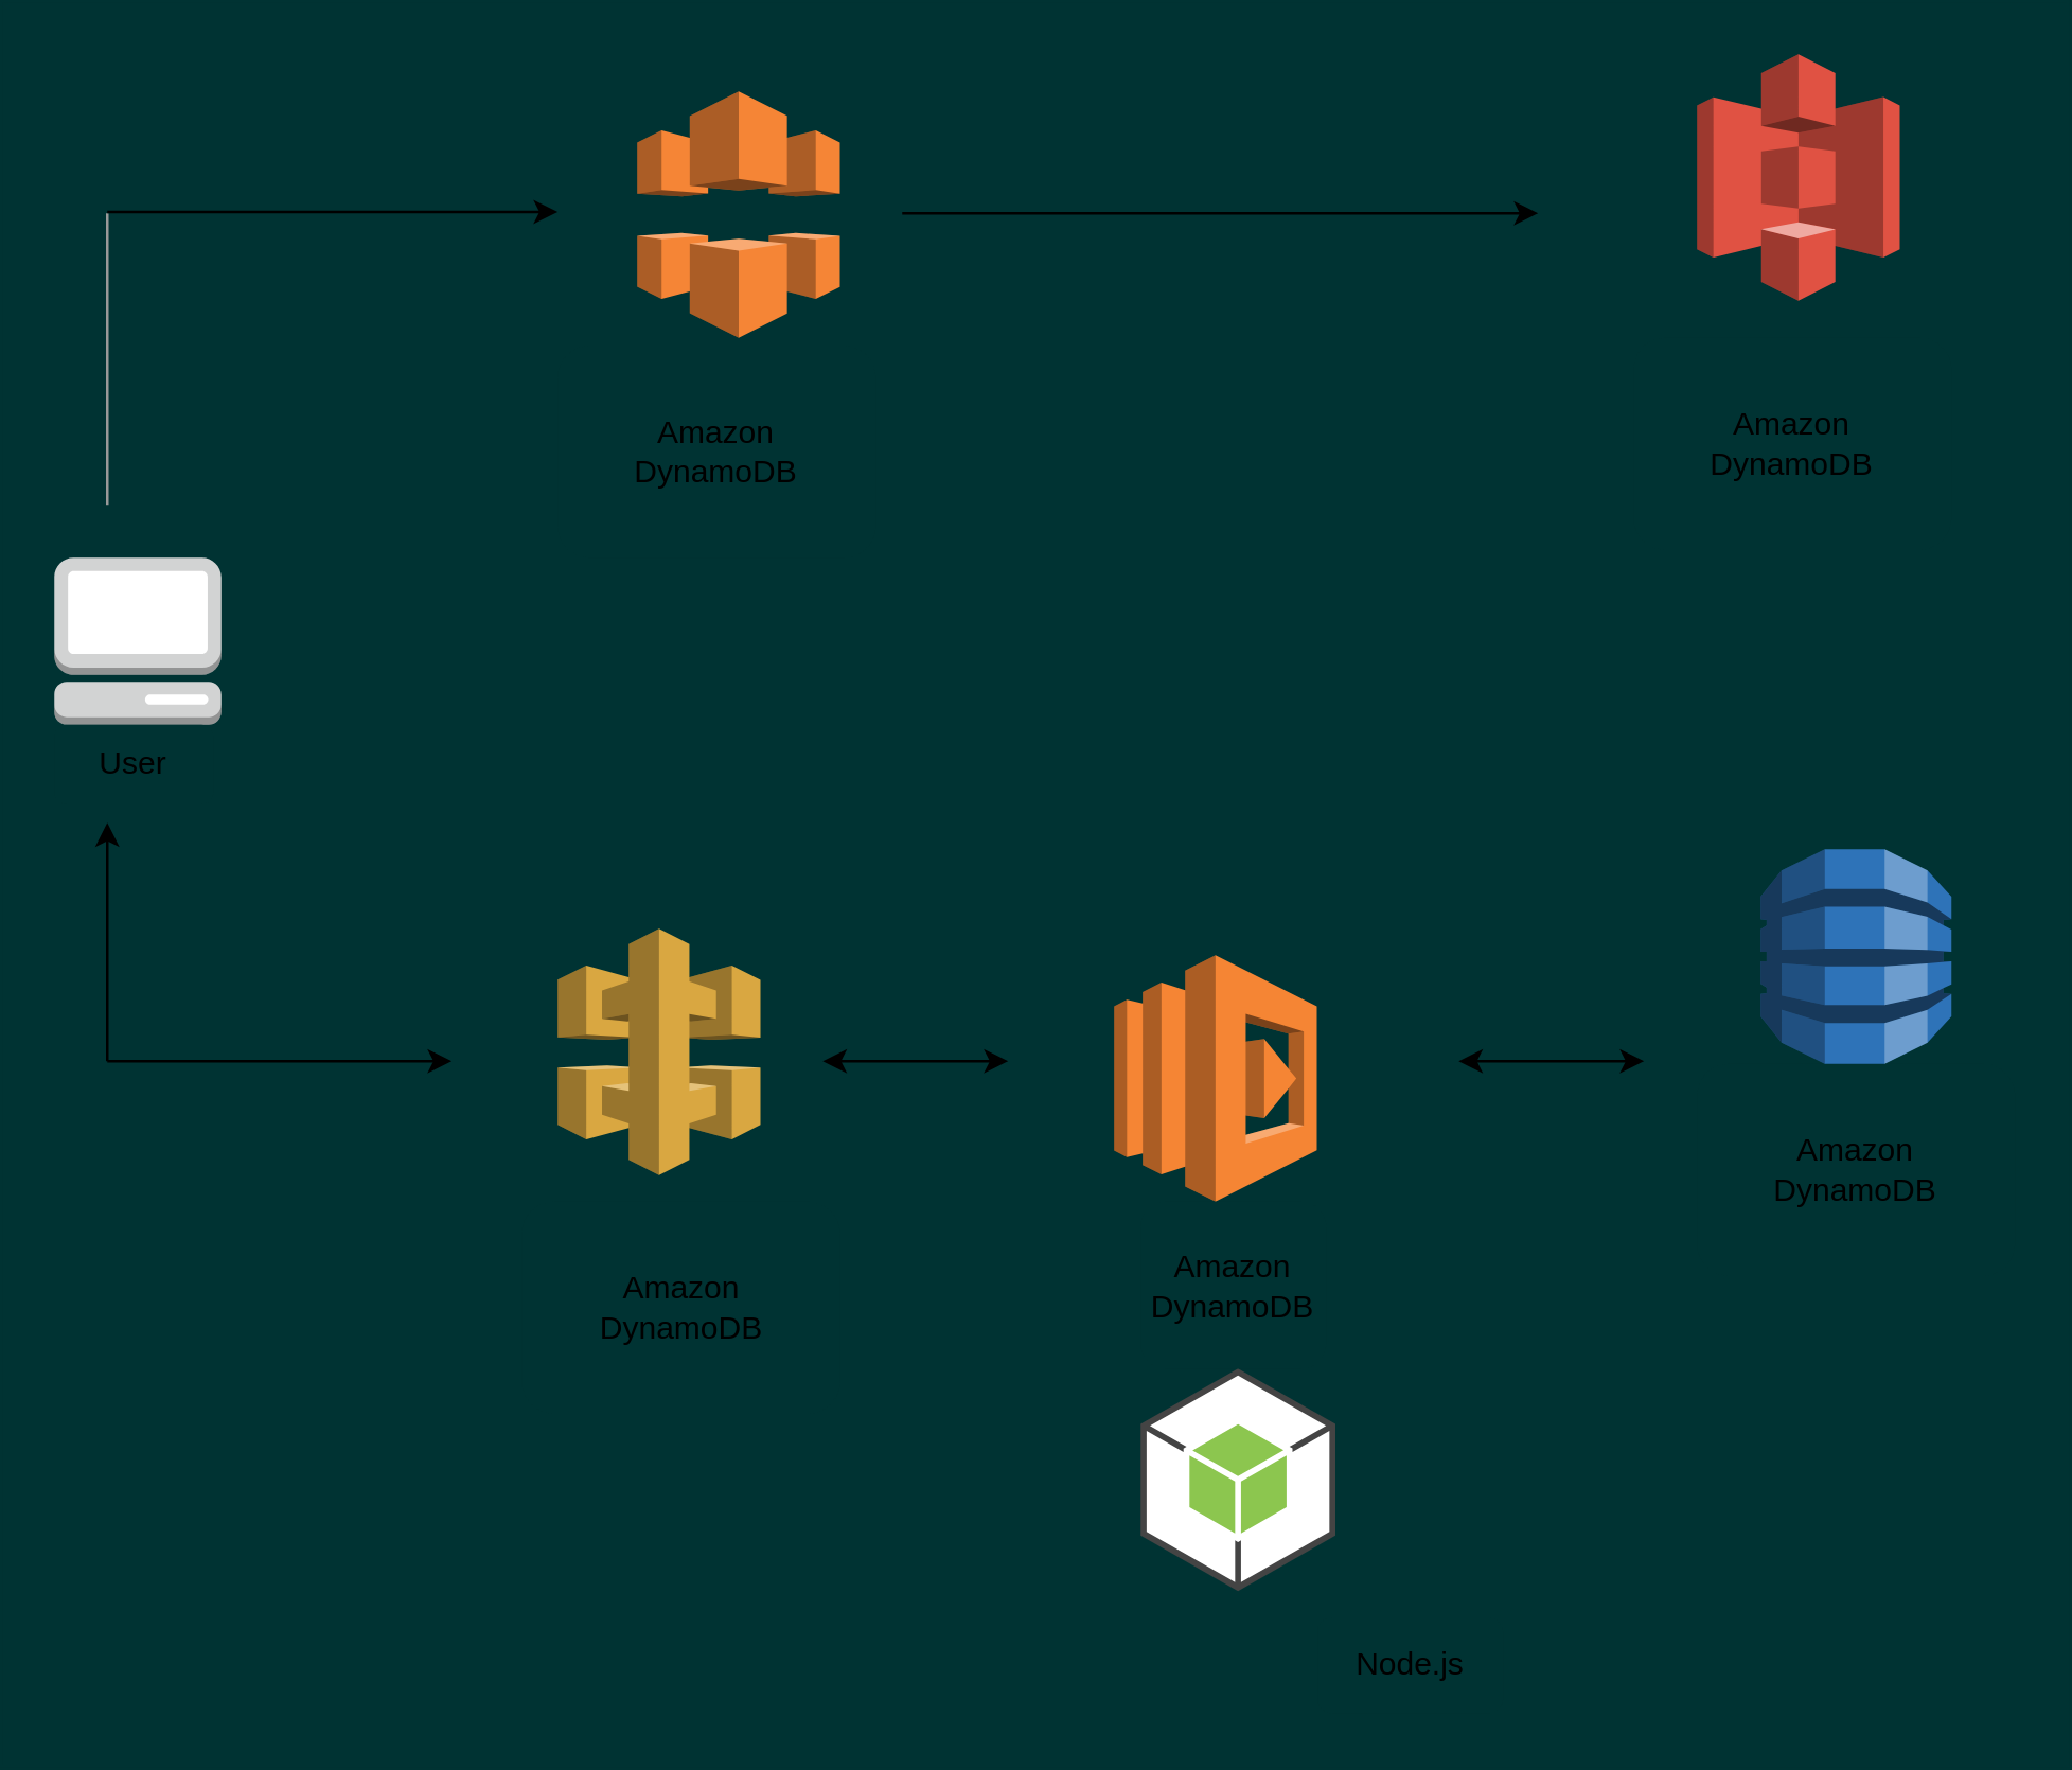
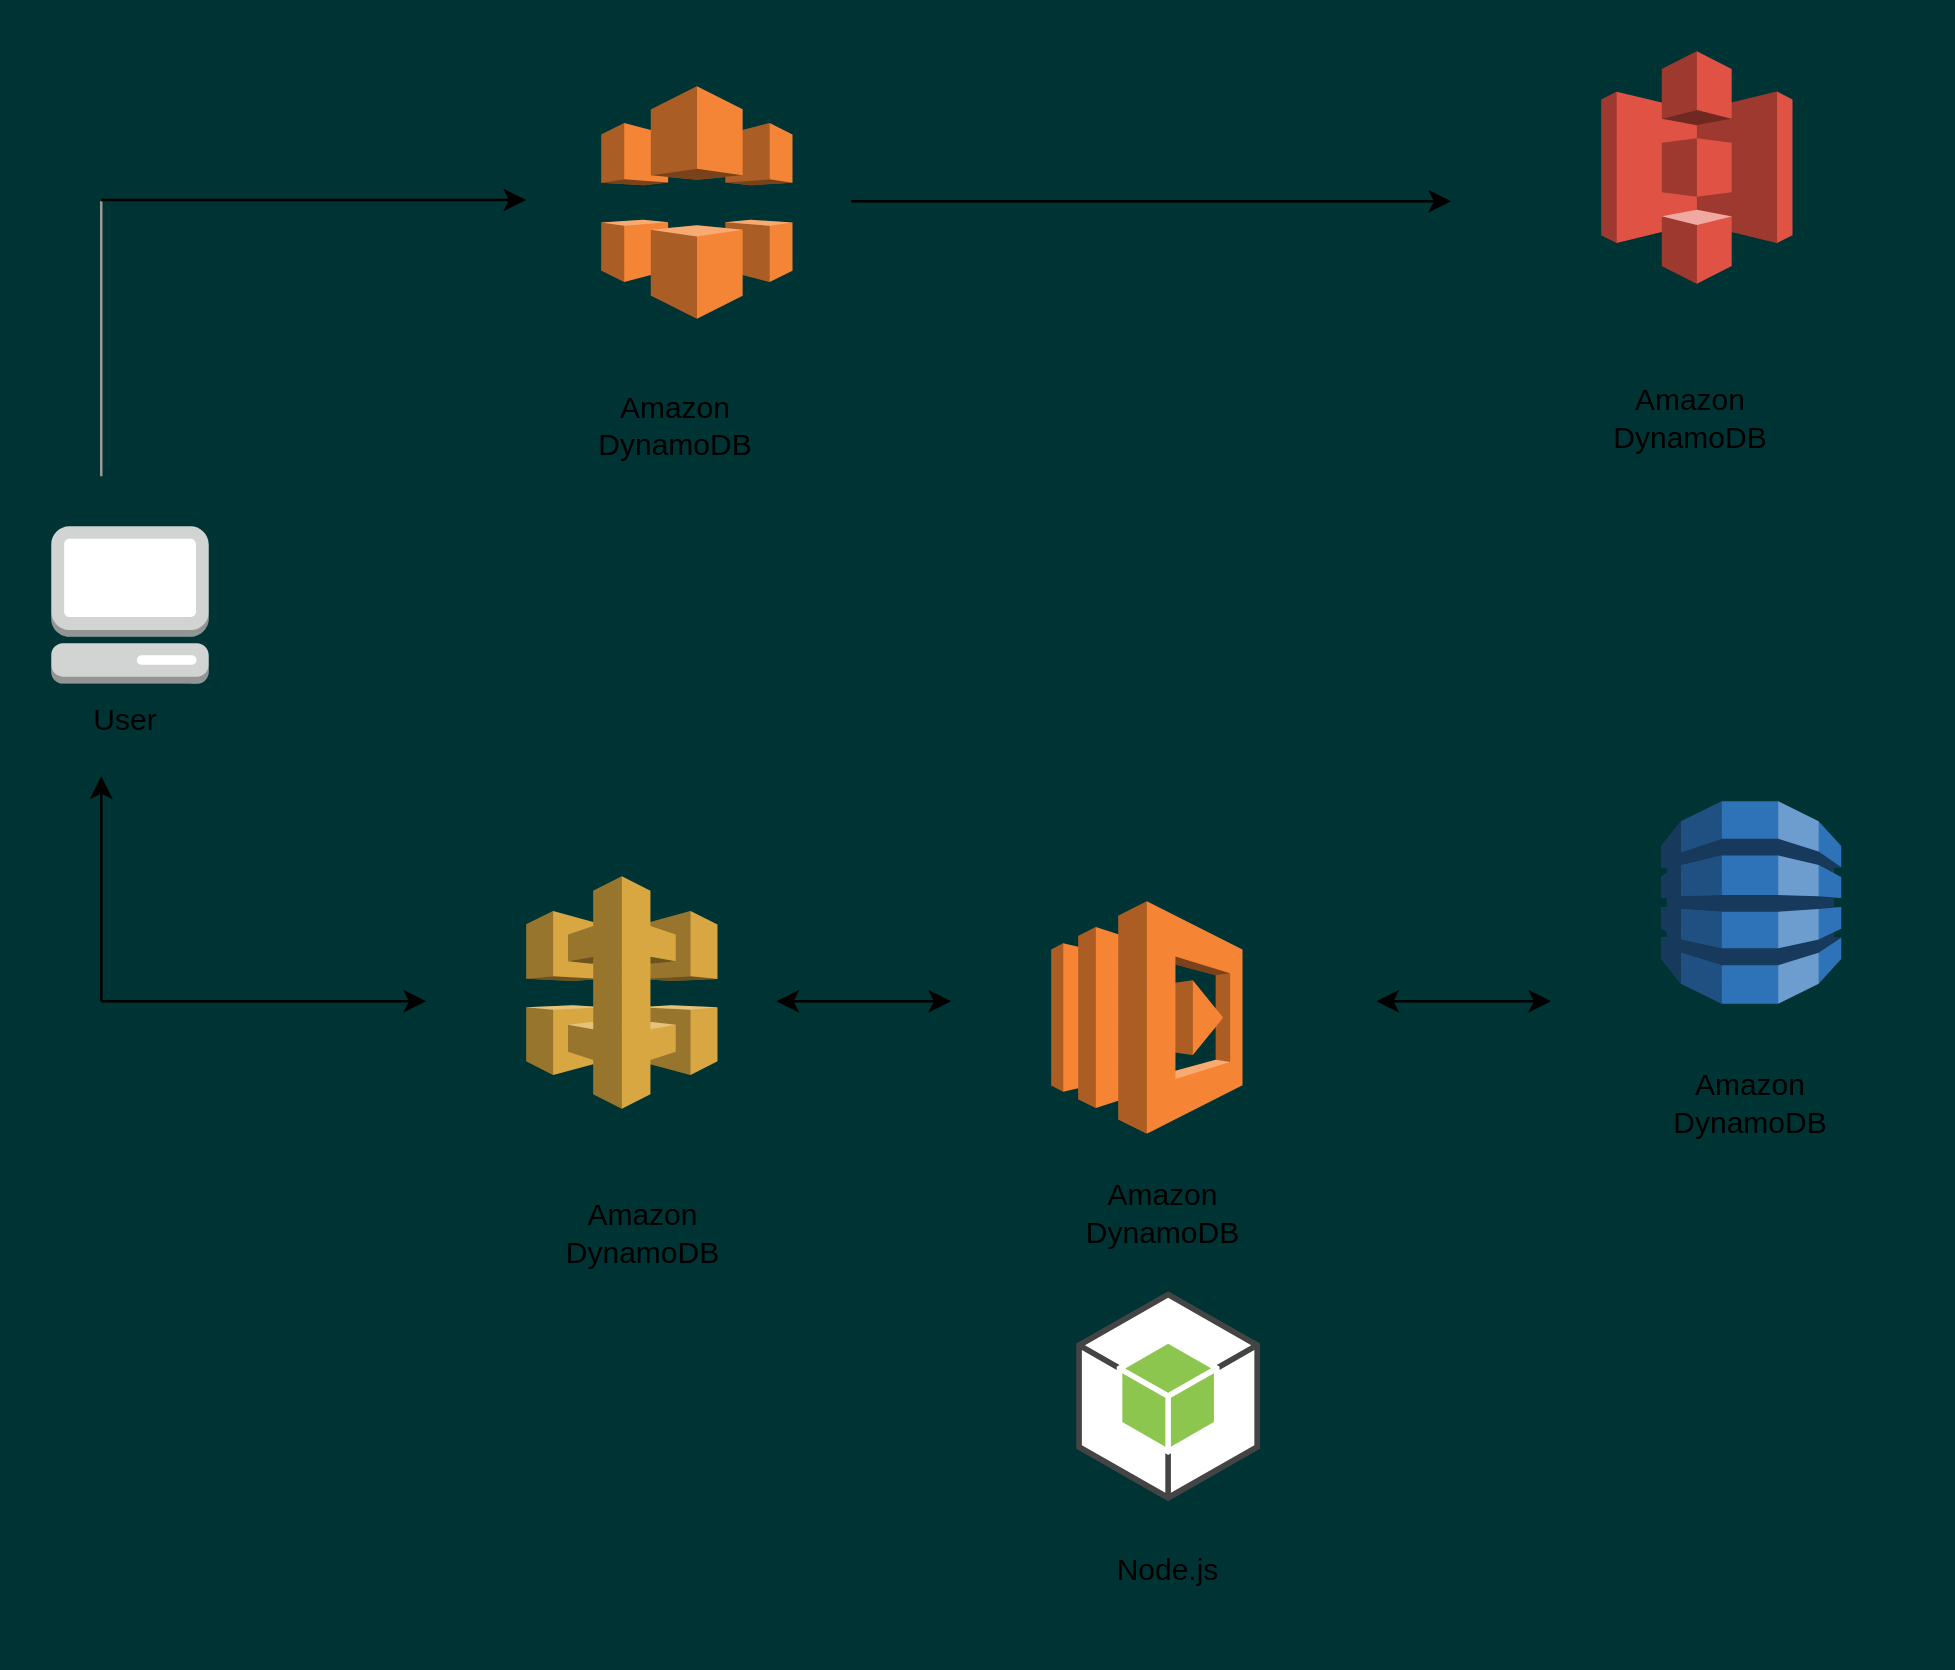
  <mxCell id="0" />
  <mxCell id="1" parent="0" />
  <mxCell id="2" value="Amazon&lt;br&gt;DynamoDB" style="shape=ext;rounded=1;html=1;whiteSpace=wrap;strokeColor=none;fillColor=#003333;" vertex="1" parent="1"><mxGeometry x="640" y="401" width="120" height="80" as="geometry" /></mxCell>
  <mxCell id="3" value="" style="verticalLabelPosition=bottom;shadow=0;dashed=0;align=center;html=1;verticalAlign=top;strokeWidth=1;shape=mxgraph.mockup.markup.line;strokeColor=#999999;direction=north;" vertex="1" parent="1"><mxGeometry x="30" y="80" width="20" height="110" as="geometry" /></mxCell>
  <mxCell id="4" value="" style="endArrow=classic;html=1;" edge="1" parent="1"><mxGeometry width="50" height="50" relative="1" as="geometry"><mxPoint x="40" y="79.5" as="sourcePoint" /><mxPoint x="210" y="79.5" as="targetPoint" /></mxGeometry></mxCell>
  <mxCell id="5" value="" style="endArrow=classic;html=1;exitX=1;exitY=0.5;exitDx=0;exitDy=0;" edge="1" parent="1"><mxGeometry width="50" height="50" relative="1" as="geometry"><mxPoint x="340" y="80" as="sourcePoint" /><mxPoint x="580" y="80" as="targetPoint" /><Array as="points"><mxPoint x="360" y="80" /></Array></mxGeometry></mxCell>
  <mxCell id="6" value="" style="endArrow=classic;html=1;" edge="1" parent="1"><mxGeometry width="50" height="50" relative="1" as="geometry"><mxPoint x="40" y="400" as="sourcePoint" /><mxPoint x="170" y="400" as="targetPoint" /><Array as="points" /></mxGeometry></mxCell>
  <mxCell id="7" value="" style="endArrow=classic;html=1;" edge="1" parent="1"><mxGeometry width="50" height="50" relative="1" as="geometry"><mxPoint x="40" y="400" as="sourcePoint" /><mxPoint x="40" y="310" as="targetPoint" /><Array as="points" /></mxGeometry></mxCell>
  <mxCell id="8" value="" style="endArrow=classic;startArrow=classic;html=1;" edge="1" parent="1"><mxGeometry width="50" height="50" relative="1" as="geometry"><mxPoint x="310" y="400" as="sourcePoint" /><mxPoint x="380" y="400" as="targetPoint" /><Array as="points"><mxPoint x="360" y="400" /></Array></mxGeometry></mxCell>
  <mxCell id="9" value="" style="endArrow=classic;startArrow=classic;html=1;" edge="1" parent="1"><mxGeometry width="50" height="50" relative="1" as="geometry"><mxPoint x="550" y="400" as="sourcePoint" /><mxPoint x="620" y="400" as="targetPoint" /><Array as="points"><mxPoint x="600" y="400" /></Array></mxGeometry></mxCell>
  <mxCell id="10" value="" style="outlineConnect=0;dashed=0;verticalLabelPosition=bottom;verticalAlign=top;align=center;html=1;shape=mxgraph.aws3.dynamo_db;fillColor=#2E73B8;gradientColor=none;" vertex="1" parent="1"><mxGeometry x="664" y="320" width="72" height="81" as="geometry" /></mxCell>
  <mxCell id="11" value="" style="outlineConnect=0;dashed=0;verticalLabelPosition=bottom;verticalAlign=top;align=center;html=1;shape=mxgraph.aws3.management_console;fillColor=#D2D3D3;gradientColor=none;" vertex="1" parent="1"><mxGeometry x="20" y="210" width="63" height="63" as="geometry" /></mxCell>
  <mxCell id="12" value="" style="outlineConnect=0;dashed=0;verticalLabelPosition=bottom;verticalAlign=top;align=center;html=1;shape=mxgraph.aws3.cloudfront;fillColor=#F58536;gradientColor=none;" vertex="1" parent="1"><mxGeometry x="240" y="34" width="76.5" height="93" as="geometry" /></mxCell>
  <mxCell id="13" value="" style="outlineConnect=0;dashed=0;verticalLabelPosition=bottom;verticalAlign=top;align=center;html=1;shape=mxgraph.aws3.android;fillColor=#8CC64F;gradientColor=none;" vertex="1" parent="1"><mxGeometry x="430" y="516" width="73.5" height="84" as="geometry" /></mxCell>
  <mxCell id="14" value="" style="outlineConnect=0;dashed=0;verticalLabelPosition=bottom;verticalAlign=top;align=center;html=1;shape=mxgraph.aws3.lambda;fillColor=#F58534;gradientColor=none;" vertex="1" parent="1"><mxGeometry x="420" y="360" width="76.5" height="93" as="geometry" /></mxCell>
  <mxCell id="15" value="" style="outlineConnect=0;dashed=0;verticalLabelPosition=bottom;verticalAlign=top;align=center;html=1;shape=mxgraph.aws3.api_gateway;fillColor=#D9A741;gradientColor=none;" vertex="1" parent="1"><mxGeometry x="210" y="350" width="76.5" height="93" as="geometry" /></mxCell>
  <mxCell id="16" value="" style="outlineConnect=0;dashed=0;verticalLabelPosition=bottom;verticalAlign=top;align=center;html=1;shape=mxgraph.aws3.s3;fillColor=#E05243;gradientColor=none;" vertex="1" parent="1"><mxGeometry x="640" y="20" width="76.5" height="93" as="geometry" /></mxCell>
  <mxCell id="17" value="User" style="shape=ext;rounded=1;html=1;whiteSpace=wrap;strokeColor=none;fillColor=#003333;" vertex="1" parent="1"><mxGeometry x="20" y="273" width="60" height="30" as="geometry" /></mxCell>
  <mxCell id="18" value="Amazon&lt;br&gt;DynamoDB" style="shape=ext;rounded=1;html=1;whiteSpace=wrap;strokeColor=none;fillColor=#003333;" vertex="1" parent="1"><mxGeometry x="210" y="130" width="120" height="80" as="geometry" /></mxCell>
  <mxCell id="19" value="Amazon&lt;br&gt;DynamoDB" style="shape=ext;rounded=1;html=1;whiteSpace=wrap;strokeColor=none;fillColor=#003333;" vertex="1" parent="1"><mxGeometry x="616" y="127" width="120" height="80" as="geometry" /></mxCell>
  <mxCell id="20" value="Amazon&lt;br&gt;DynamoDB" style="shape=ext;rounded=1;html=1;whiteSpace=wrap;strokeColor=none;fillColor=#003333;" vertex="1" parent="1"><mxGeometry x="196.5" y="453" width="120" height="80" as="geometry" /></mxCell>
  <mxCell id="21" value="Amazon&lt;br&gt;DynamoDB" style="shape=ext;rounded=1;html=1;whiteSpace=wrap;strokeColor=none;fillColor=#003333;" vertex="1" parent="1"><mxGeometry x="430" y="453" width="70" height="63" as="geometry" /></mxCell>
- <mxCell id="22" value="Node.js" style="shape=ext;rounded=1;html=1;whiteSpace=wrap;strokeColor=none;fillColor=#003333;" vertex="1" parent="1"><mxGeometry x="496.75" y="610" width="70" height="36" as="geometry" /></mxCell>
+ <mxCell id="22" value="Node.js" style="shape=ext;rounded=1;html=1;whiteSpace=wrap;strokeColor=none;fillColor=#003333;" vertex="1" parent="1"><mxGeometry x="431.75" y="610" width="70" height="36" as="geometry" /></mxCell>
